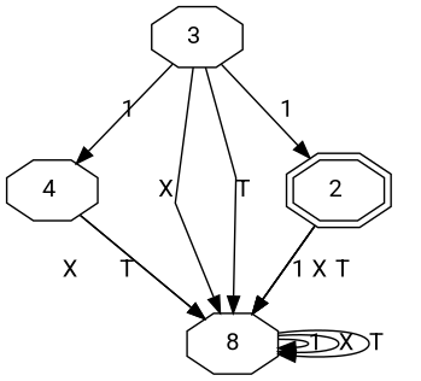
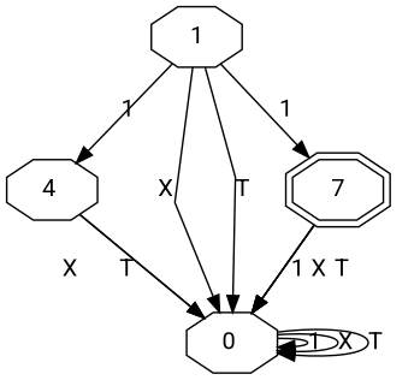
  digraph {
    fontname=Roboto
    splines=false
    node [fontname=Roboto shape=octagon]
    edge [fontname=Roboto]
    n1 [label="4 "]
-   n2 [label=8]
-   n3 [label="3 "]
-   n4 [label="2 " shape=doubleoctagon]
+   n2 [label="0 "]
+   n3 [label=1]
+   n4 [label=7 shape=doubleoctagon]
    n1 -> n2 [label=X]
    n1 -> n2 [label=T]
    n2 -> n2 [label=1]
    n2 -> n2 [label=X]
    n2 -> n2 [label=T]
    n3 -> n1 [label=1]
    n3 -> n2 [label=X]
    n3 -> n2 [label=T]
    n3 -> n4 [label=1]
    n4 -> n2 [label=1]
    n4 -> n2 [label=X]
    n4 -> n2 [label=T]
  }
